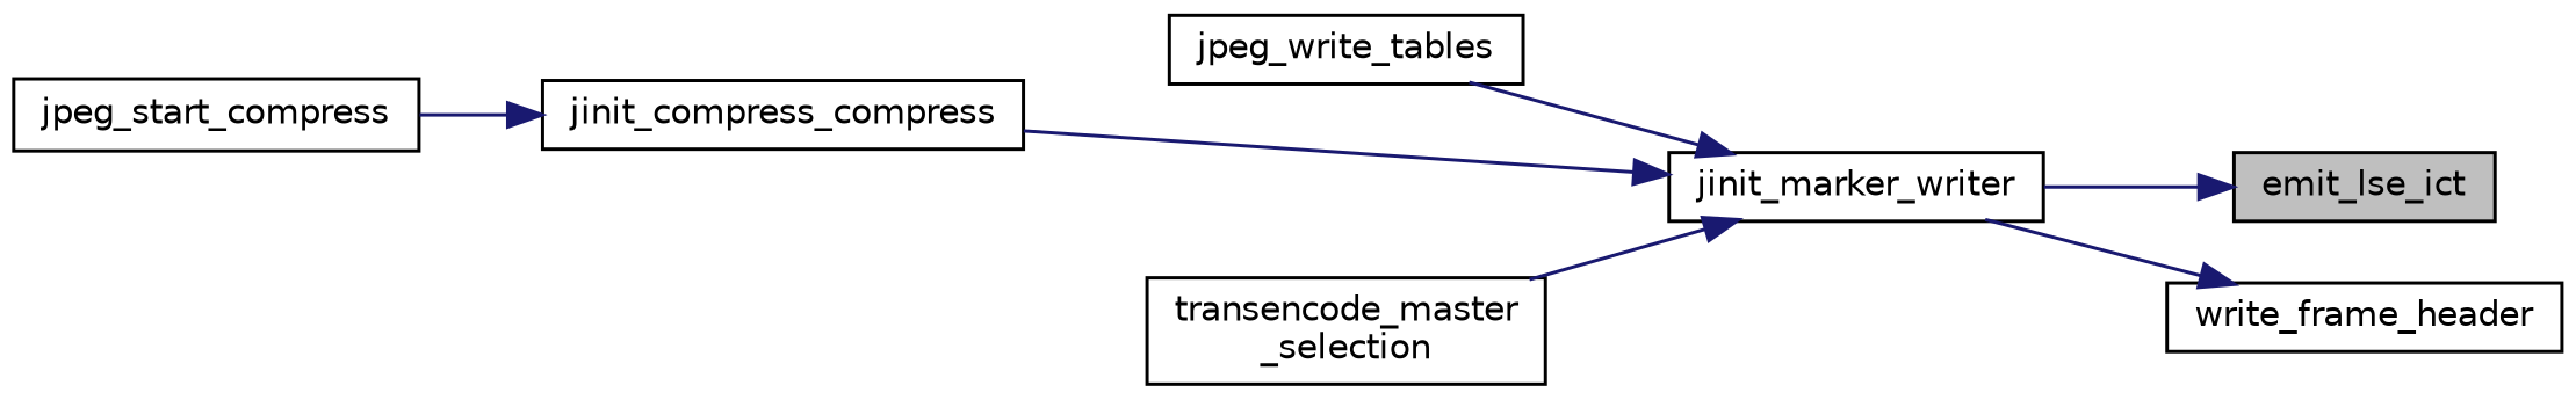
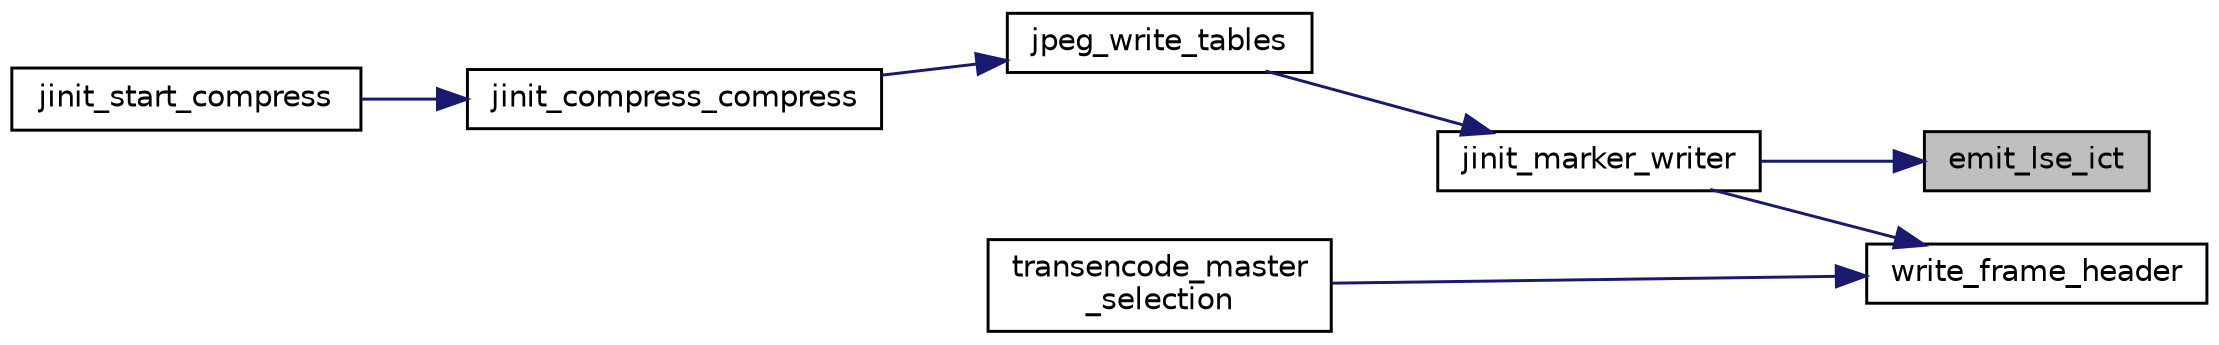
  digraph {
    rankdir=RL
    node [color=black fontname=Helvetica fontsize=10 shape=record]
    edge [color=midnightblue dir=back fontname=Helvetica fontsize=10 labelfontname=Helvetica labelfontsize=10 style=solid]
    n1 [fillcolor=grey75 fontcolor=black height=0.2 label=emit_lse_ict style=filled width=0.4]
    n2 [height=0.2 label=jinit_marker_writer width=0.4]
    n3 [height=0.2 label=write_frame_header width=0.4]
    n4 [height=0.2 label=jpeg_write_tables width=0.4]
    n5 [height=0.2 label=jinit_compress_compress width=0.4]
    n6 [height=0.2 label="transencode_master\l_selection" width=0.4]
-   n7 [height=0.2 label=jpeg_start_compress width=0.4]
+   n7 [height=0.2 label=jinit_start_compress width=0.4]
    n1 -> n2
    n2 -> n4
-   n2 -> n5
-   n2 -> n6
+   n4 -> n5
+   n3 -> n6
    n3 -> n2
    n5 -> n7
  }
